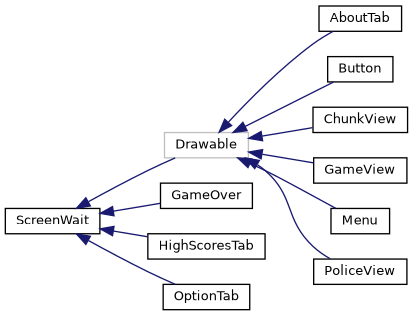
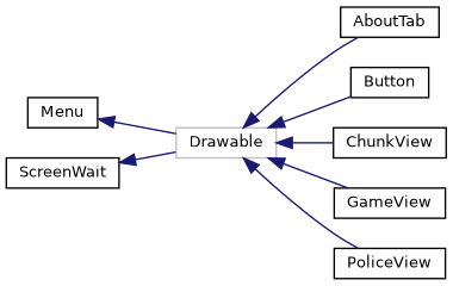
  digraph {
    rankdir=LR
    node [color=black fillcolor=white fontname=Helvetica fontsize=10 shape=record style=filled]
    edge [color=midnightblue dir=back fontname=Helvetica fontsize=10 labelfontname=Helvetica labelfontsize=10 style=solid]
    n1 [color=grey75 height=0.2 label=Drawable width=0.4]
    n2 [height=0.2 label=AboutTab width=0.4]
    n3 [height=0.2 label=Button width=0.4]
    n4 [height=0.2 label=ChunkView width=0.4]
    n5 [height=0.2 label=GameView width=0.4]
    n6 [height=0.2 label=Menu width=0.4]
    n7 [height=0.2 label=PoliceView width=0.4]
    n8 [height=0.2 label=ScreenWait width=0.4]
-   n9 [height=0.2 label=GameOver width=0.4]
-   n10 [height=0.2 label=HighScoresTab width=0.4]
-   n11 [height=0.2 label=OptionTab width=0.4]
    n1 -> n2
    n1 -> n3
    n1 -> n4
    n1 -> n5
-   n1 -> n6
+   n6 -> n1
    n1 -> n7
    n8 -> n1
-   n8 -> n9
-   n8 -> n10
-   n8 -> n11
  }
